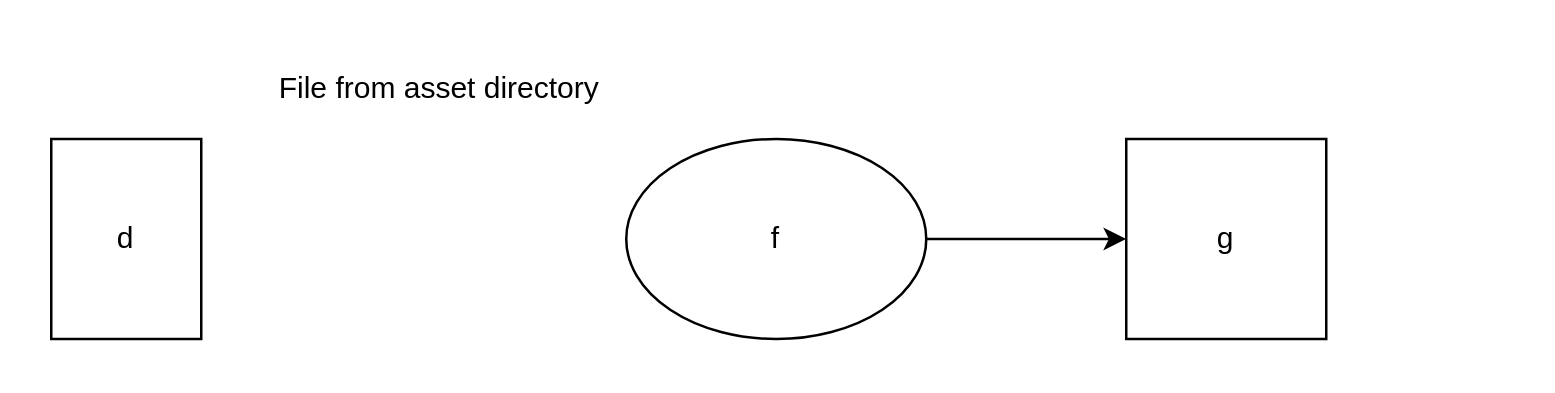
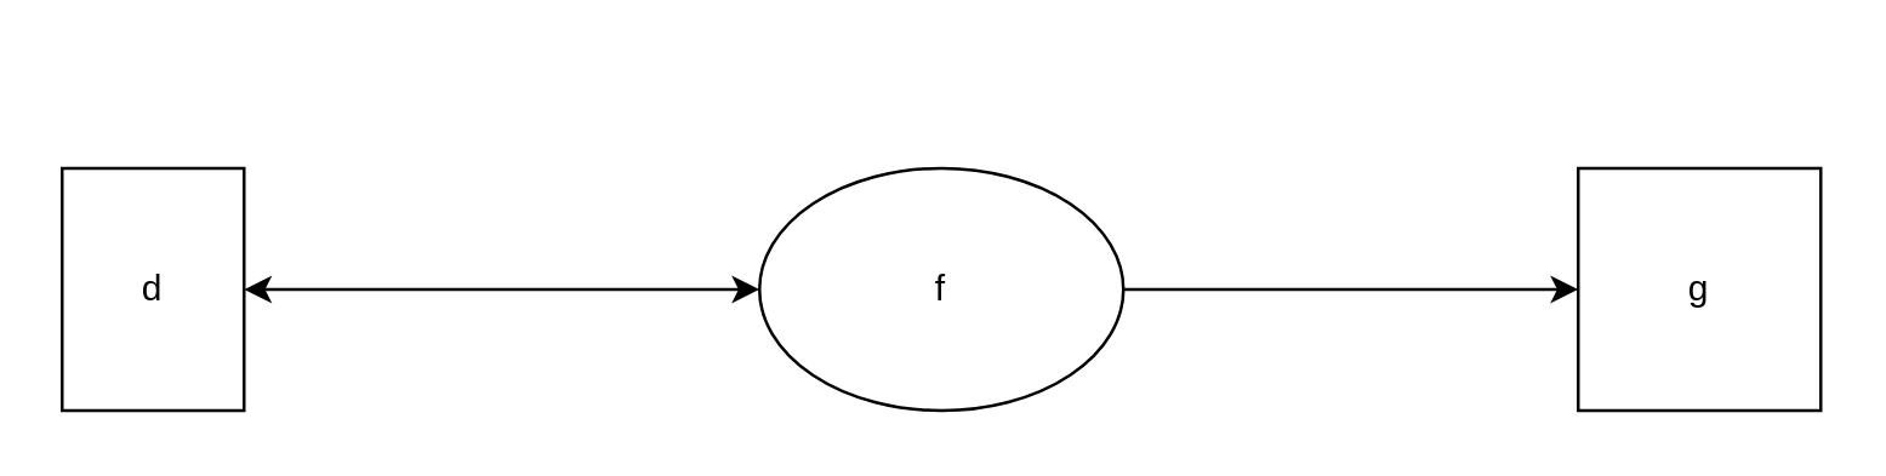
  <mxCell id="0" />
  <mxCell id="1" parent="0" />
  <mxCell id="2" value="d" style="whiteSpace=wrap;html=1;aspect=fixed;" parent="1" vertex="1"><mxGeometry x="20" y="55" width="60" height="80" as="geometry" /></mxCell>
+ <mxCell id="3" value="" style="endArrow=classic;startArrow=classic;html=1;exitX=1;exitY=0.5;exitDx=0;exitDy=0;entryX=0;entryY=0.5;entryDx=0;entryDy=0;" parent="1" source="2" target="5" edge="1"><mxGeometry width="50" height="50" relative="1" as="geometry"><mxPoint x="260" y="155" as="sourcePoint" /><mxPoint x="320" y="135" as="targetPoint" /></mxGeometry></mxCell>
  <mxCell id="4" style="edgeStyle=none;html=1;exitX=1;exitY=0.5;exitDx=0;exitDy=0;entryX=0;entryY=0.5;entryDx=0;entryDy=0;" parent="1" source="5" target="6" edge="1"><mxGeometry relative="1" as="geometry" /></mxCell>
  <mxCell id="5" value="f" style="ellipse;whiteSpace=wrap;html=1;" parent="1" vertex="1"><mxGeometry x="250" y="55" width="120" height="80" as="geometry" /></mxCell>
- <mxCell id="6" value="g" style="whiteSpace=wrap;html=1;aspect=fixed;" parent="1" vertex="1"><mxGeometry x="450" y="55" width="80" height="80" as="geometry" /></mxCell>
- <mxCell id="7" value="File from asset directory" style="text;html=1;align=center;verticalAlign=middle;resizable=0;points=[];autosize=1;strokeColor=none;fillColor=none;" vertex="1" parent="1"><mxGeometry x="100" y="20" width="150" height="30" as="geometry" /></mxCell>
+ <mxCell id="6" value="g" style="whiteSpace=wrap;html=1;aspect=fixed;" parent="1" vertex="1"><mxGeometry x="520" y="55" width="80" height="80" as="geometry" /></mxCell>
